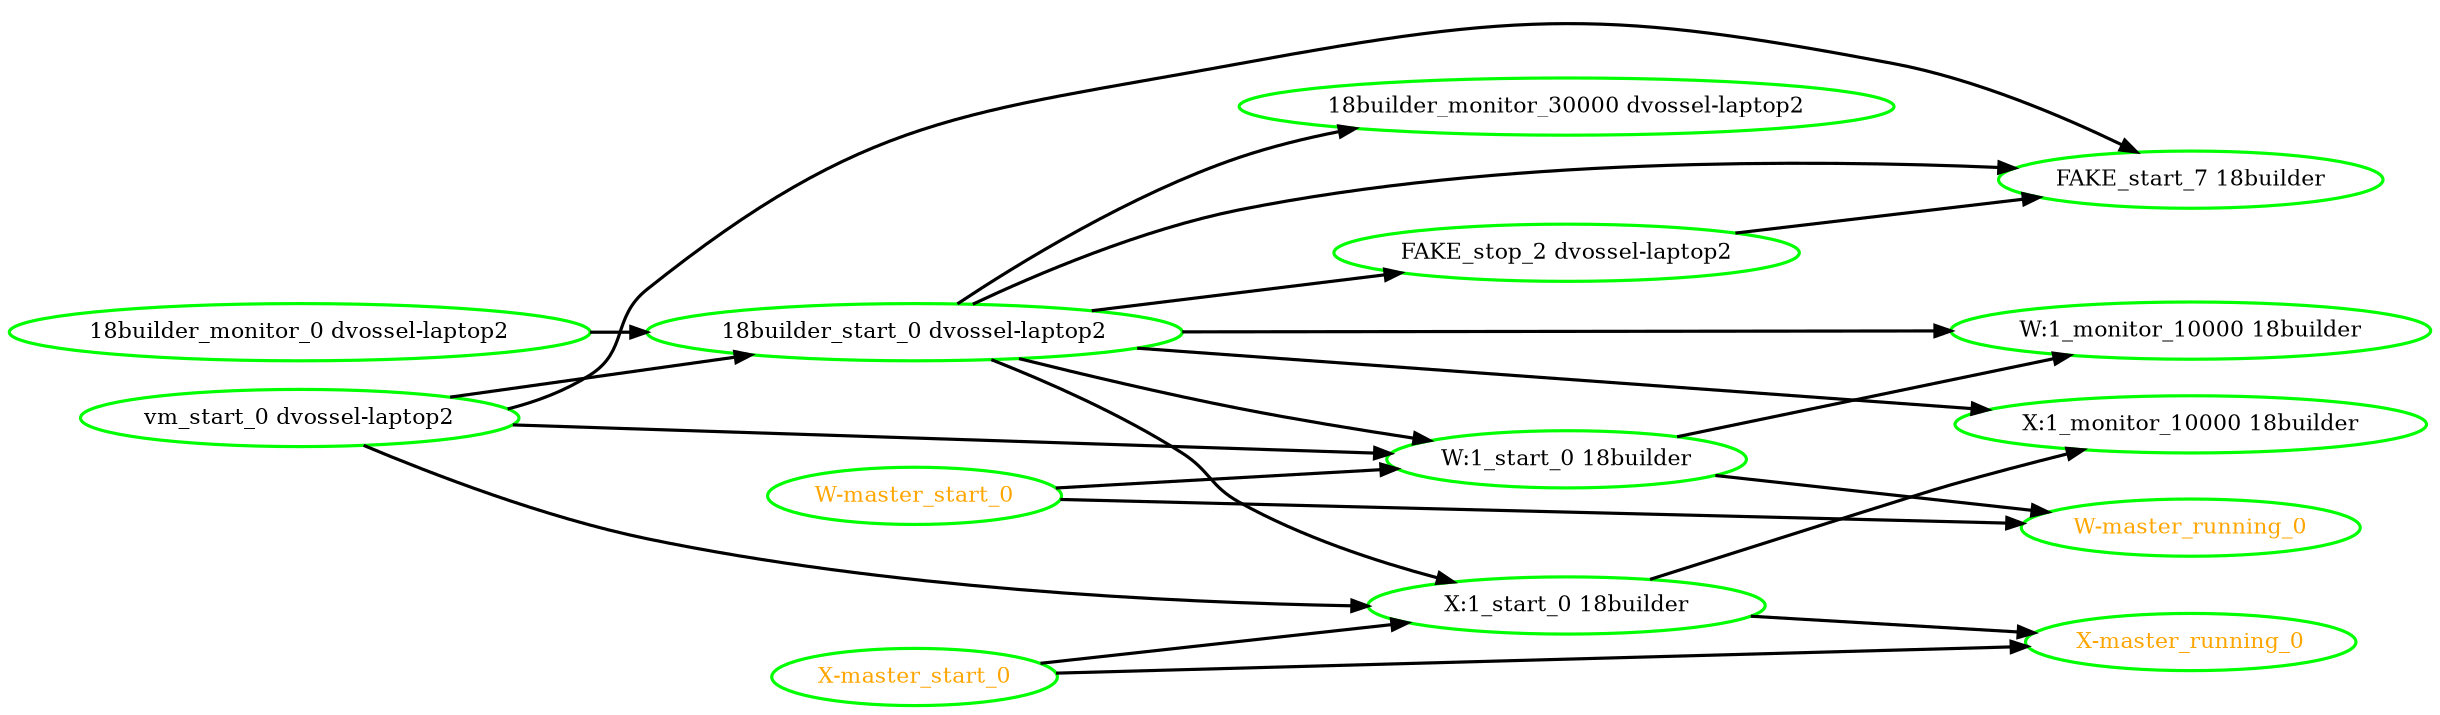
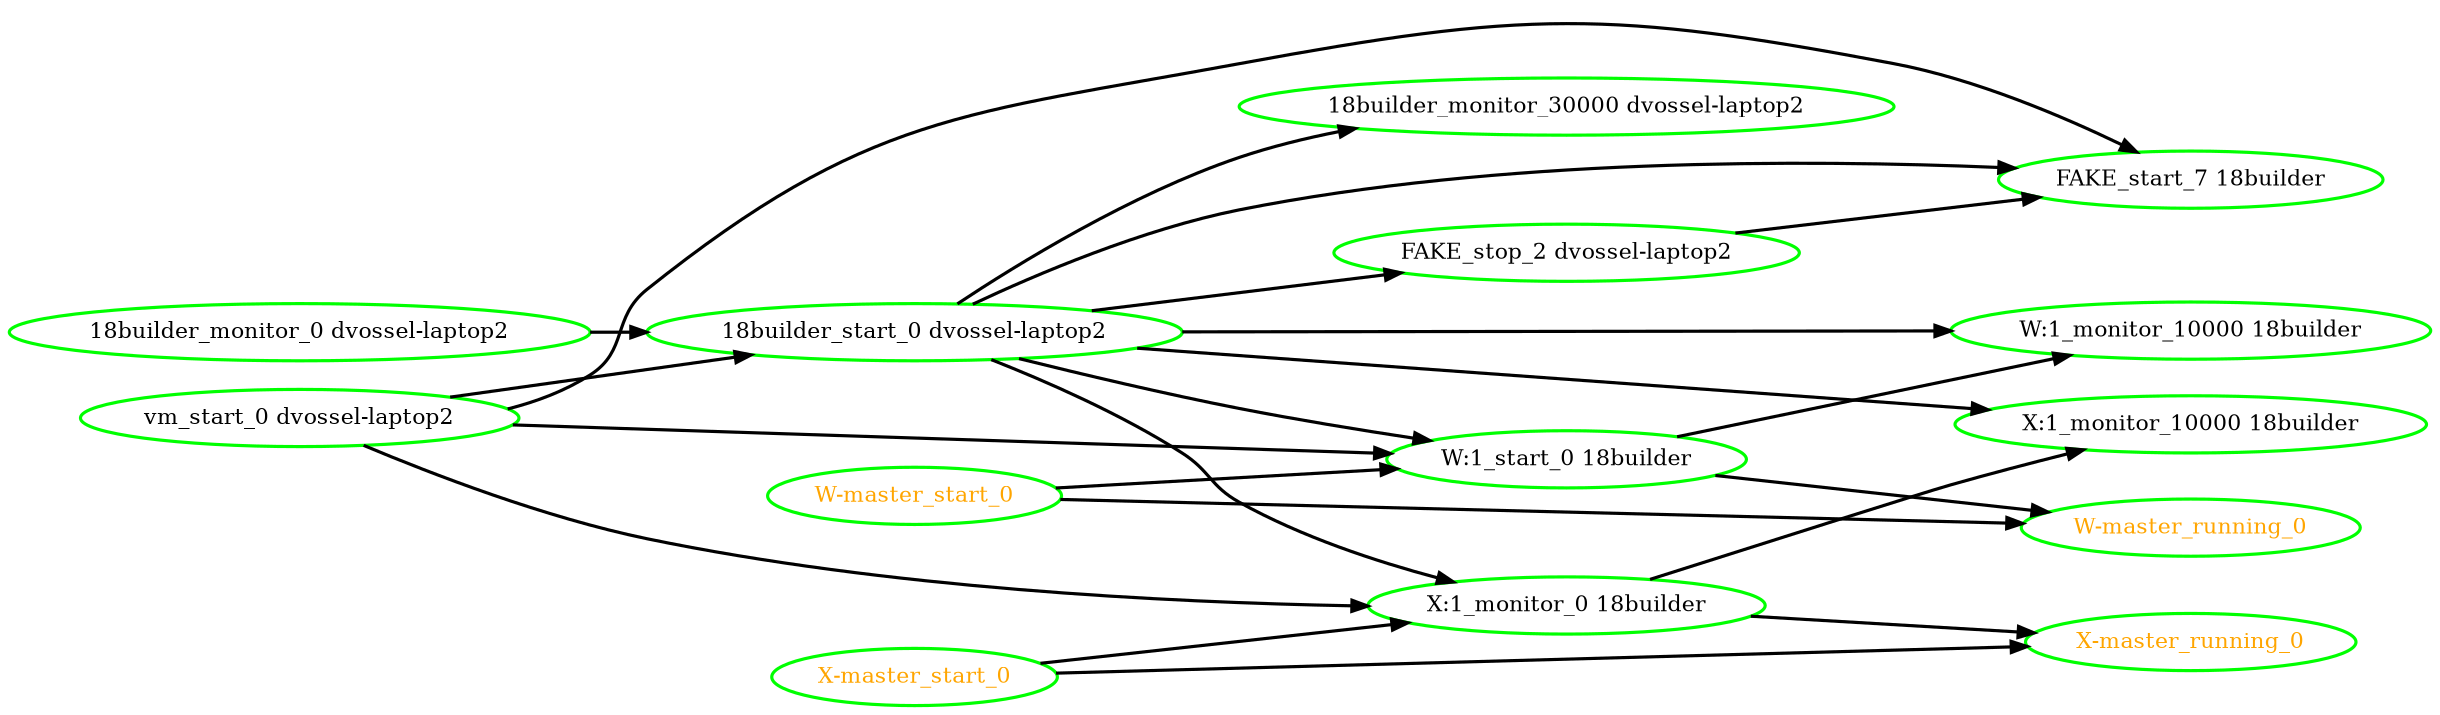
  digraph {
    rankdir=LR
    node [color=green fontcolor=black style=bold]
    edge [style=bold]
    "18builder_monitor_0 dvossel-laptop2"
    "18builder_start_0 dvossel-laptop2"
    "18builder_monitor_30000 dvossel-laptop2"
    n4 [label="FAKE_start_7 18builder"]
    n5 [label="FAKE_stop_2 dvossel-laptop2"]
    "W:1_monitor_10000 18builder"
    "W:1_start_0 18builder"
    "X:1_monitor_10000 18builder"
-   "X:1_start_0 18builder"
+   "X:1_start_0 18builder" [label="X:1_monitor_0 18builder"]
    "W-master_running_0" [fontcolor=orange]
    "X-master_running_0" [fontcolor=orange]
    "W-master_start_0" [fontcolor=orange]
    "X-master_start_0" [fontcolor=orange]
    "vm_start_0 dvossel-laptop2"
    "18builder_monitor_0 dvossel-laptop2" -> "18builder_start_0 dvossel-laptop2"
    "18builder_start_0 dvossel-laptop2" -> "18builder_monitor_30000 dvossel-laptop2"
    "18builder_start_0 dvossel-laptop2" -> n4
    "18builder_start_0 dvossel-laptop2" -> n5
    "18builder_start_0 dvossel-laptop2" -> "W:1_monitor_10000 18builder"
    "18builder_start_0 dvossel-laptop2" -> "W:1_start_0 18builder"
    "18builder_start_0 dvossel-laptop2" -> "X:1_monitor_10000 18builder"
    "18builder_start_0 dvossel-laptop2" -> "X:1_start_0 18builder"
    n5 -> n4
    "W:1_start_0 18builder" -> "W:1_monitor_10000 18builder"
    "W:1_start_0 18builder" -> "W-master_running_0"
    "X:1_start_0 18builder" -> "X:1_monitor_10000 18builder"
    "X:1_start_0 18builder" -> "X-master_running_0"
    "W-master_start_0" -> "W:1_start_0 18builder"
    "W-master_start_0" -> "W-master_running_0"
    "X-master_start_0" -> "X:1_start_0 18builder"
    "X-master_start_0" -> "X-master_running_0"
    "vm_start_0 dvossel-laptop2" -> "18builder_start_0 dvossel-laptop2"
    "vm_start_0 dvossel-laptop2" -> n4
    "vm_start_0 dvossel-laptop2" -> "W:1_start_0 18builder"
    "vm_start_0 dvossel-laptop2" -> "X:1_start_0 18builder"
  }
